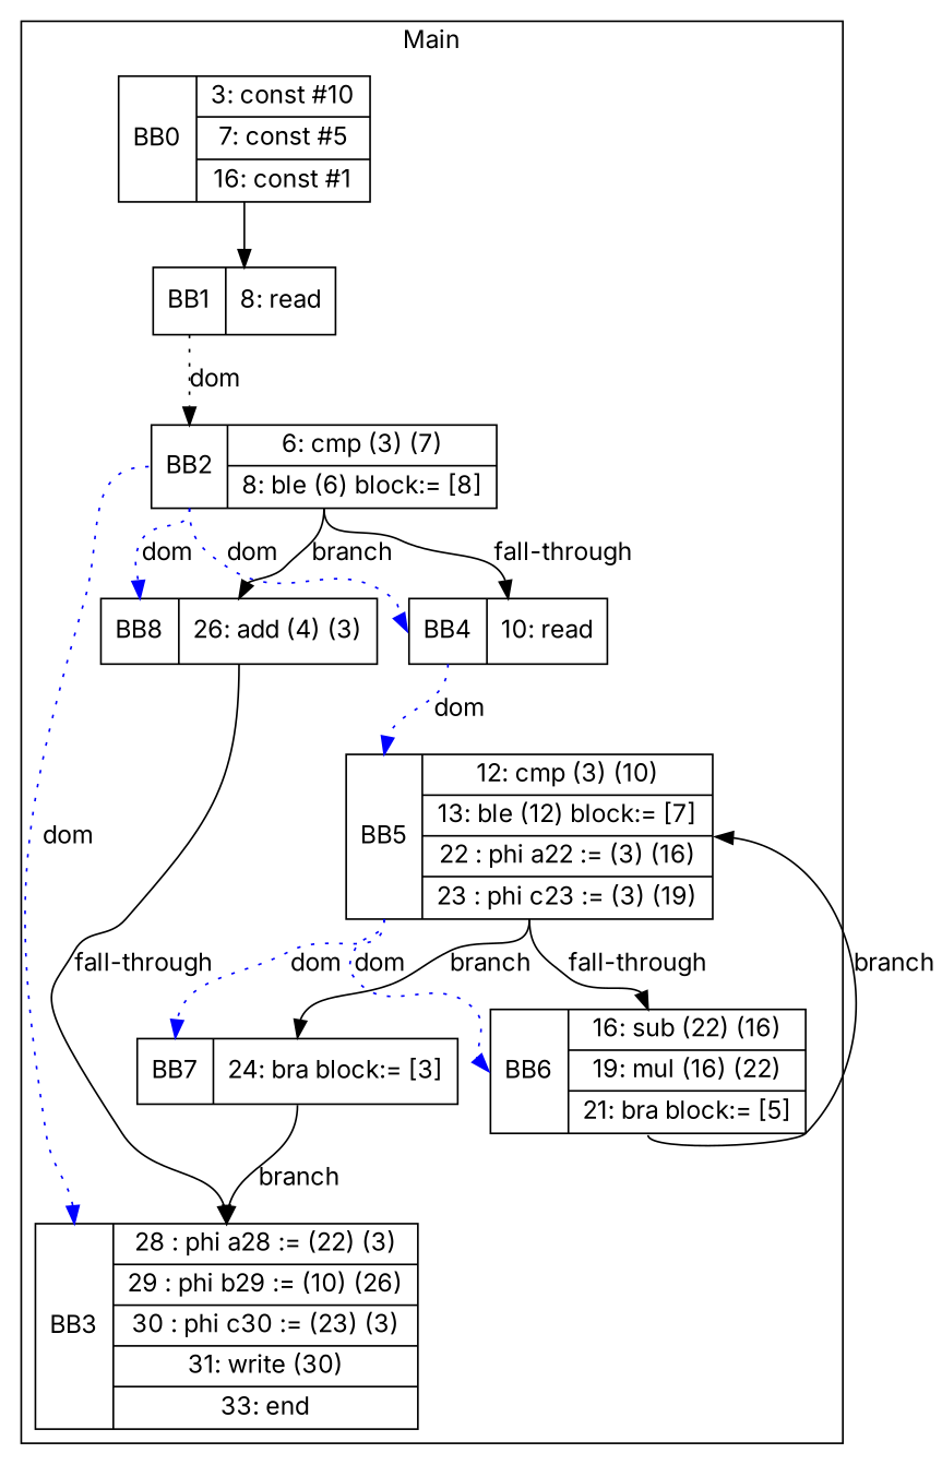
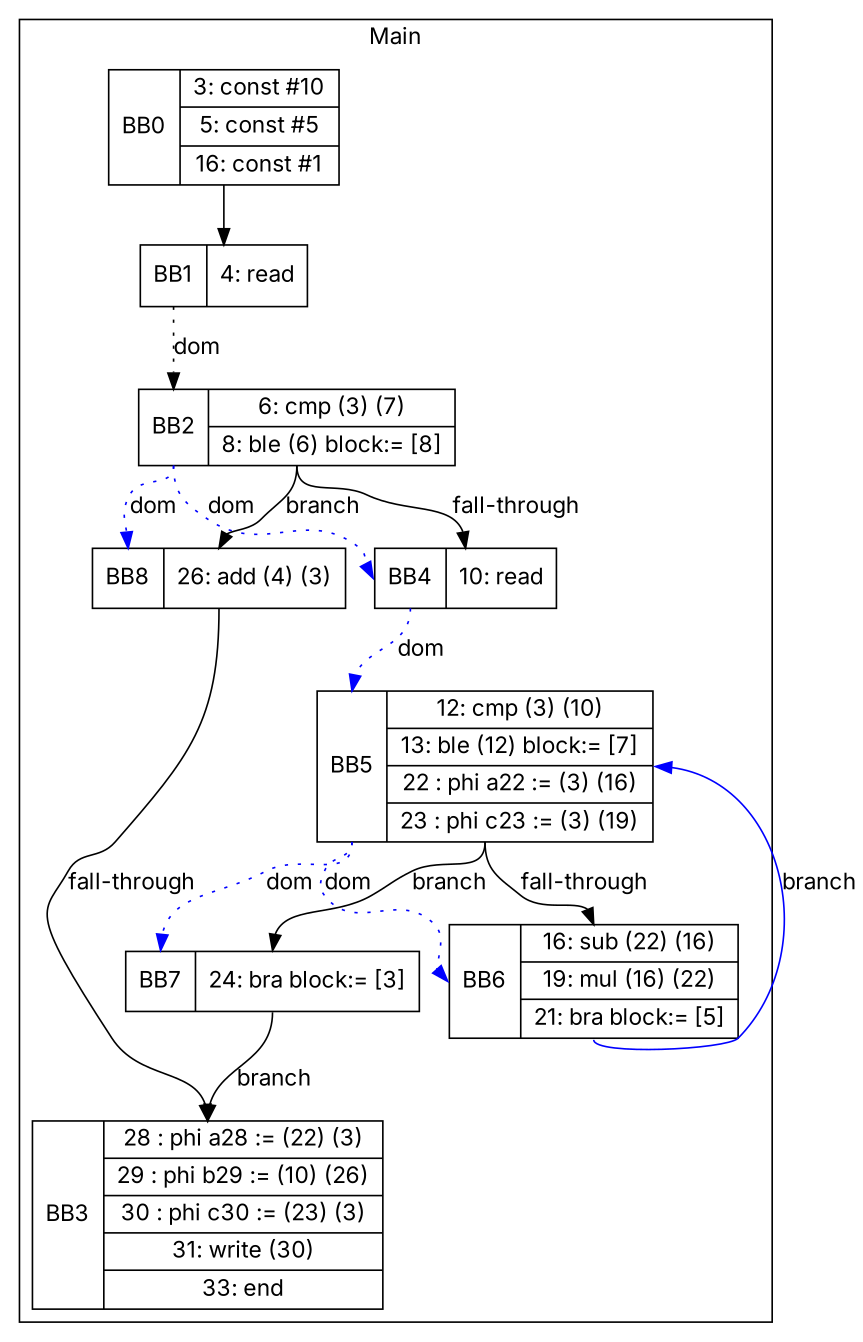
  digraph {
    fontname=Inter
    node [fontname=Inter shape=record]
    edge [fontname=Inter headport=n tailport=s]
-   n1 [label="<b>BB0|{3: const #10|7: const #5|16: const #1}"]
-   n2 [label="<b>BB1|{8: read}"]
+   n1 [label="<b>BB0|{3: const #10|5: const #5|16: const #1}"]
+   n2 [label="<b>BB1|{4: read}"]
    n3 [label="<b>BB2|{6: cmp (3) (7)|8: ble (6) block:= [8]}"]
    n4 [label="<b>BB3|{28 : phi a28 := (22) (3)|29 : phi b29 := (10) (26)|30 : phi c30 := (23) (3)|31: write (30)|33: end}"]
    n5 [label="<b>BB4|{10: read}"]
    n6 [label="<b>BB5|{12: cmp (3) (10)|13: ble (12) block:= [7]|22 : phi a22 := (3) (16)|23 : phi c23 := (3) (19)}"]
    n7 [label="<b>BB6|{16: sub (22) (16)|19: mul (16) (22)|21: bra block:= [5]}"]
    n8 [label="<b>BB7|{24: bra block:= [3]}"]
    n9 [label="<b>BB8|{26: add (4) (3)}"]
    subgraph cluster_1 {
      label=Main
      n1
      n2
      n3
      n4
      n5
      n6
      n7
      n8
      n9
    }
    n1 -> n2
    n2 -> n3 [color=black headport=b label=dom style=dotted tailport=b]
-   n3 -> n4 [color=blue headport=b label=dom style=dotted tailport=b]
    n3 -> n5 [color=blue headport=b label=dom style=dotted tailport=b]
    n3 -> n5 [label="fall-through"]
    n3 -> n9 [color=blue headport=b label=dom style=dotted tailport=b]
    n3 -> n9 [label=branch]
    n5 -> n6 [color=blue headport=b label=dom style=dotted tailport=b]
    n6 -> n7 [color=blue headport=b label=dom style=dotted tailport=b]
    n6 -> n7 [label="fall-through"]
    n6 -> n8 [color=blue headport=b label=dom style=dotted tailport=b]
    n6 -> n8 [label=branch]
-   n7 -> n6 [headport=e label=branch]
+   n7 -> n6 [headport=e label=branch color=blue]
    n8 -> n4 [label=branch]
    n9 -> n4 [label="fall-through"]
  }
